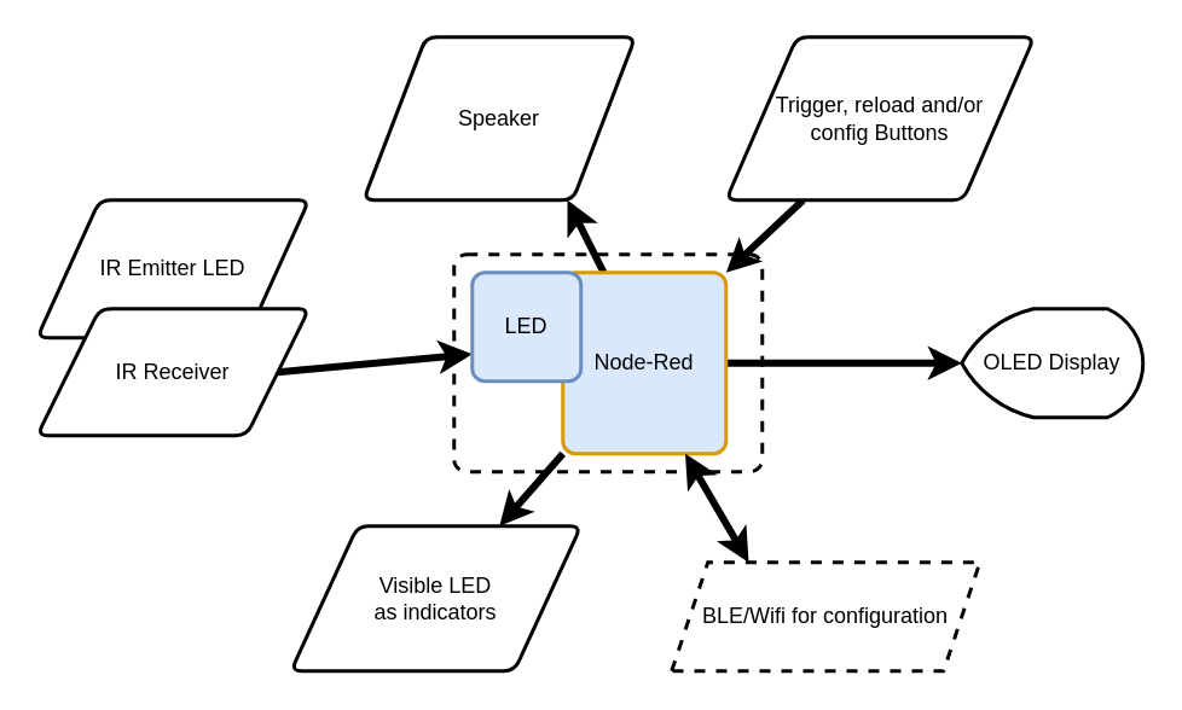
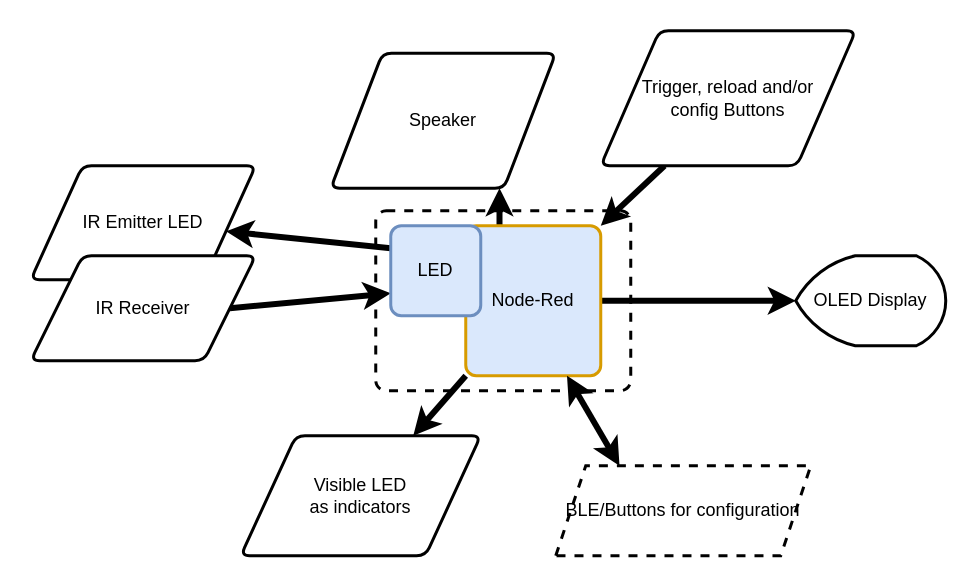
  <mxCell id="0" />
  <mxCell id="1" parent="0" />
  <mxCell id="2" value="&lt;div style=&quot;text-align: right&quot;&gt;&lt;br&gt;&lt;/div&gt;&lt;div style=&quot;text-align: justify&quot;&gt;&lt;/div&gt;" style="rounded=1;whiteSpace=wrap;html=1;absoluteArcSize=1;arcSize=14;strokeWidth=2;fillColor=none;dashed=1;" vertex="1" parent="1"><mxGeometry x="250" y="140" width="170" height="120" as="geometry" /></mxCell>
  <mxCell id="3" style="edgeStyle=orthogonalEdgeStyle;rounded=0;orthogonalLoop=1;jettySize=auto;html=1;entryX=0;entryY=0.5;entryDx=0;entryDy=0;entryPerimeter=0;strokeWidth=4;" edge="1" parent="1" source="7" target="8"><mxGeometry relative="1" as="geometry" /></mxCell>
  <mxCell id="4" style="rounded=1;orthogonalLoop=1;jettySize=auto;html=1;exitX=0.25;exitY=0;exitDx=0;exitDy=0;entryX=0.75;entryY=1;entryDx=0;entryDy=0;strokeWidth=4;" edge="1" parent="1" source="7" target="12"><mxGeometry relative="1" as="geometry" /></mxCell>
+ <mxCell id="5" style="edgeStyle=none;rounded=1;orthogonalLoop=1;jettySize=auto;html=1;exitX=0;exitY=0.25;exitDx=0;exitDy=0;strokeWidth=4;" edge="1" parent="1" source="16" target="9"><mxGeometry relative="1" as="geometry" /></mxCell>
  <mxCell id="6" style="edgeStyle=none;rounded=1;orthogonalLoop=1;jettySize=auto;html=1;exitX=0;exitY=1;exitDx=0;exitDy=0;strokeWidth=4;" edge="1" parent="1" source="7" target="15"><mxGeometry relative="1" as="geometry" /></mxCell>
  <mxCell id="7" value="Node-Red" style="rounded=1;whiteSpace=wrap;html=1;absoluteArcSize=1;arcSize=14;strokeWidth=2;fillColor=#dae8fc;strokeColor=#d79b00;" vertex="1" parent="1"><mxGeometry x="310" y="150" width="90" height="100" as="geometry" /></mxCell>
  <mxCell id="8" value="OLED Display" style="strokeWidth=2;html=1;shape=mxgraph.flowchart.display;whiteSpace=wrap;" vertex="1" parent="1"><mxGeometry x="530" y="170" width="100" height="60" as="geometry" /></mxCell>
  <mxCell id="9" value="IR Emitter LED" style="shape=parallelogram;html=1;strokeWidth=2;perimeter=parallelogramPerimeter;whiteSpace=wrap;rounded=1;arcSize=12;size=0.23;" vertex="1" parent="1"><mxGeometry x="20" y="110" width="150" height="76" as="geometry" /></mxCell>
  <mxCell id="10" style="edgeStyle=none;rounded=1;orthogonalLoop=1;jettySize=auto;html=1;exitX=1;exitY=0.5;exitDx=0;exitDy=0;entryX=0;entryY=0.75;entryDx=0;entryDy=0;strokeWidth=4;" edge="1" parent="1" source="11" target="16"><mxGeometry relative="1" as="geometry" /></mxCell>
  <mxCell id="11" value="IR Receiver" style="shape=parallelogram;html=1;strokeWidth=2;perimeter=parallelogramPerimeter;whiteSpace=wrap;rounded=1;arcSize=12;size=0.23;" vertex="1" parent="1"><mxGeometry x="20" y="170" width="150" height="70" as="geometry" /></mxCell>
- <mxCell id="12" value="Speaker" style="shape=parallelogram;html=1;strokeWidth=2;perimeter=parallelogramPerimeter;whiteSpace=wrap;rounded=1;arcSize=12;size=0.23;" vertex="1" parent="1"><mxGeometry x="200" y="20" width="150" height="90" as="geometry" /></mxCell>
+ <mxCell id="12" value="Speaker" style="shape=parallelogram;html=1;strokeWidth=2;perimeter=parallelogramPerimeter;whiteSpace=wrap;rounded=1;arcSize=12;size=0.23;" vertex="1" parent="1"><mxGeometry x="220" y="35" width="150" height="90" as="geometry" /></mxCell>
  <mxCell id="13" style="orthogonalLoop=1;jettySize=auto;html=1;exitX=0.25;exitY=1;exitDx=0;exitDy=0;entryX=1;entryY=0;entryDx=0;entryDy=0;strokeWidth=4;rounded=1;" edge="1" parent="1" source="14" target="7"><mxGeometry relative="1" as="geometry" /></mxCell>
  <mxCell id="14" value="Trigger, reload and/or&lt;br&gt;config Buttons" style="shape=parallelogram;html=1;strokeWidth=2;perimeter=parallelogramPerimeter;whiteSpace=wrap;rounded=1;arcSize=12;size=0.23;" vertex="1" parent="1"><mxGeometry x="400" y="20" width="170" height="90" as="geometry" /></mxCell>
  <mxCell id="15" value="Visible LED&lt;br&gt;as indicators" style="shape=parallelogram;html=1;strokeWidth=2;perimeter=parallelogramPerimeter;whiteSpace=wrap;rounded=1;arcSize=12;size=0.23;" vertex="1" parent="1"><mxGeometry x="160" y="290" width="160" height="80" as="geometry" /></mxCell>
  <mxCell id="16" value="LED" style="rounded=1;whiteSpace=wrap;html=1;absoluteArcSize=1;arcSize=14;strokeWidth=2;fillColor=#dae8fc;strokeColor=#6c8ebf;" vertex="1" parent="1"><mxGeometry x="260" y="150" width="60" height="60" as="geometry" /></mxCell>
  <mxCell id="17" style="edgeStyle=none;rounded=1;orthogonalLoop=1;jettySize=auto;html=1;exitX=0.25;exitY=0;exitDx=0;exitDy=0;entryX=0.75;entryY=1;entryDx=0;entryDy=0;strokeWidth=4;startArrow=classic;startFill=1;" edge="1" parent="1" source="18" target="7"><mxGeometry relative="1" as="geometry" /></mxCell>
- <mxCell id="18" value="BLE/Wifi for configuration" style="shape=parallelogram;perimeter=parallelogramPerimeter;whiteSpace=wrap;html=1;fixedSize=1;dashed=1;fillColor=none;strokeWidth=2;" vertex="1" parent="1"><mxGeometry x="370" y="310" width="170" height="60" as="geometry" /></mxCell>
+ <mxCell id="18" value="BLE/Buttons for configuration" style="shape=parallelogram;perimeter=parallelogramPerimeter;whiteSpace=wrap;html=1;fixedSize=1;dashed=1;fillColor=none;strokeWidth=2;" vertex="1" parent="1"><mxGeometry x="370" y="310" width="170" height="60" as="geometry" /></mxCell>
